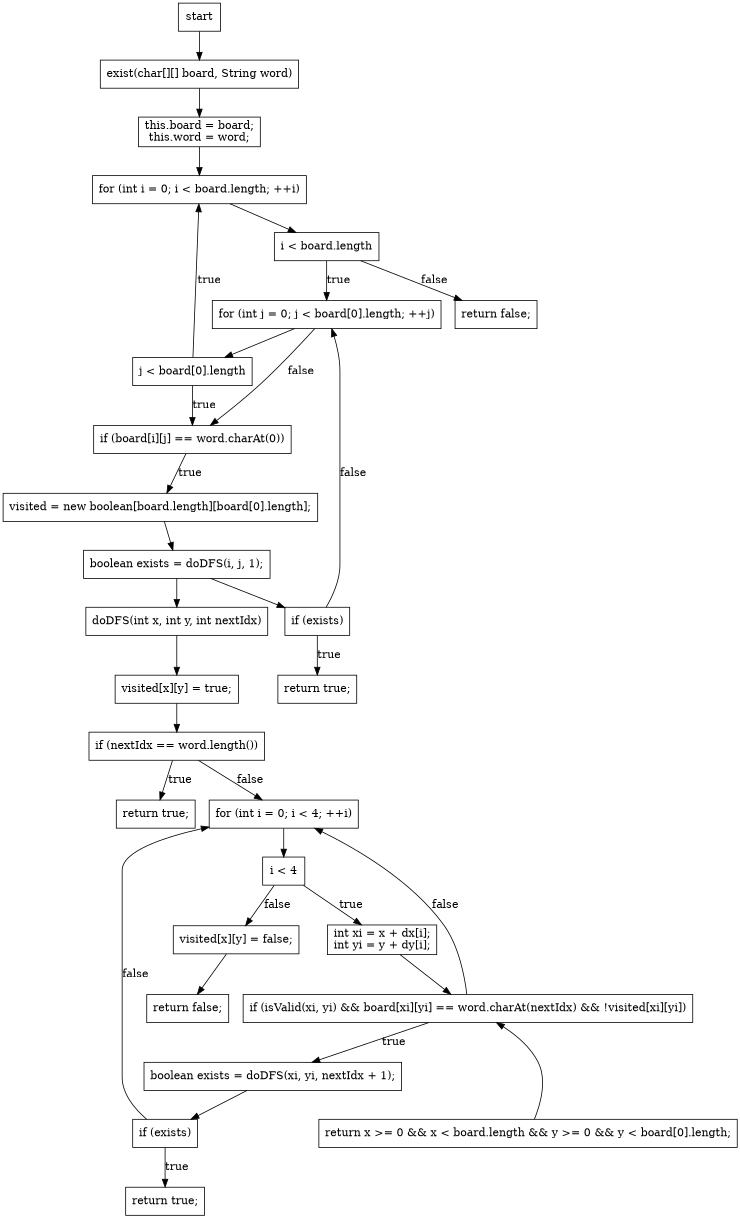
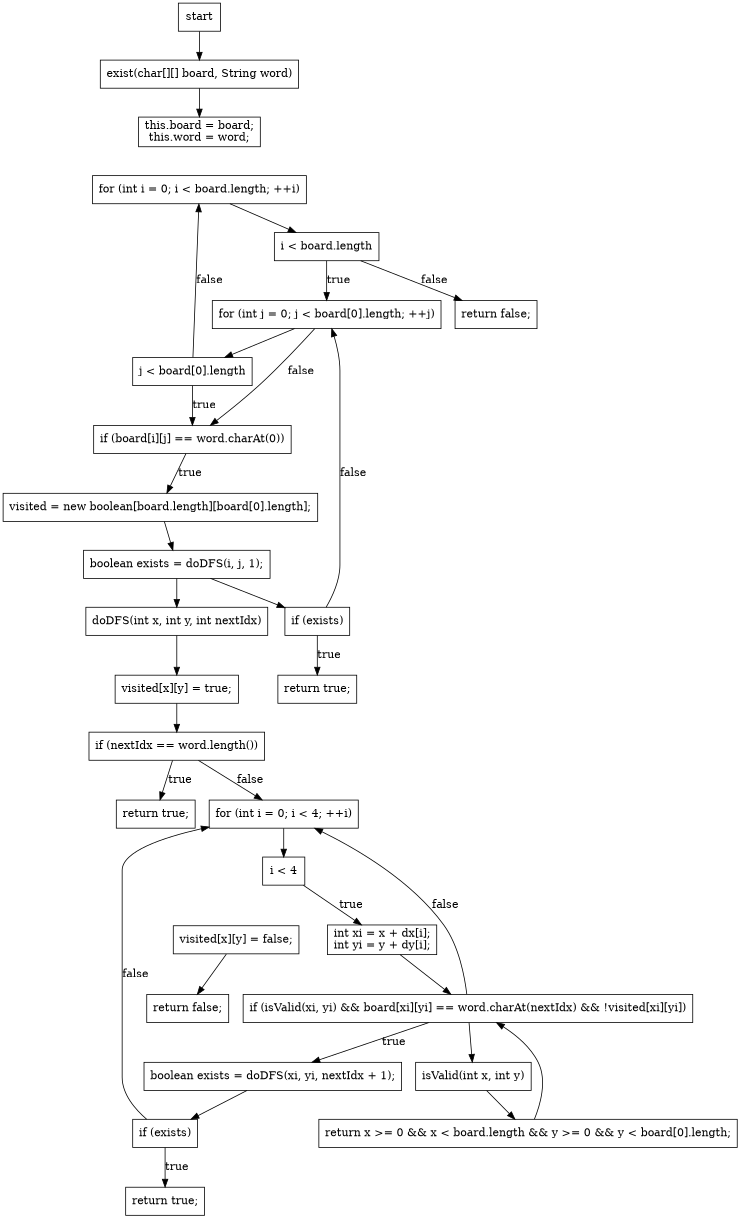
  digraph {
    node [shape=box]
    n1 [label=start]
    n2 [label="exist(char[][] board, String word)"]
    n3 [label="this.board = board;\nthis.word = word;"]
    n4 [label="for (int i = 0; i < board.length; ++i)"]
    n5 [label="i < board.length"]
    n6 [label="for (int j = 0; j < board[0].length; ++j)"]
    n7 [label="return false;"]
    n8 [label="j < board[0].length"]
    n9 [label="if (board[i][j] == word.charAt(0))"]
    n10 [label="visited = new boolean[board.length][board[0].length];"]
    n11 [label="boolean exists = doDFS(i, j, 1);"]
    n12 [label="if (exists)"]
    n13 [label="doDFS(int x, int y, int nextIdx)"]
    n14 [label="return true;"]
    n15 [label="visited[x][y] = true;"]
    n16 [label="if (nextIdx == word.length())"]
    n17 [label="return true;"]
    n18 [label="for (int i = 0; i < 4; ++i)"]
    n19 [label="i < 4"]
    n20 [label="int xi = x + dx[i];\nint yi = y + dy[i];"]
    n21 [label="visited[x][y] = false;"]
    n22 [label="if (isValid(xi, yi) && board[xi][yi] == word.charAt(nextIdx) && !visited[xi][yi])"]
    n23 [label="return false;"]
    n24 [label="boolean exists = doDFS(xi, yi, nextIdx + 1);"]
+   n25 [label="isValid(int x, int y)"]
    n26 [label="if (exists)"]
    n27 [label="return x >= 0 && x < board.length && y >= 0 && y < board[0].length;"]
    n28 [label="return true;"]
    n1 -> n2
    n2 -> n3
-   n3 -> n4
    n4 -> n5
    n5 -> n6 [label=true]
    n5 -> n7 [label=false]
    n6 -> n8
    n6 -> n9 [label=false]
-   n8 -> n4 [label=true]
+   n8 -> n4 [label=false]
    n8 -> n9 [label=true]
    n9 -> n10 [label=true]
    n10 -> n11
    n11 -> n12
    n11 -> n13
    n12 -> n6 [label=false]
    n12 -> n14 [label=true]
    n13 -> n15
    n15 -> n16
    n16 -> n17 [label=true]
    n16 -> n18 [label=false]
    n18 -> n19
    n19 -> n20 [label=true]
-   n19 -> n21 [label=false]
    n20 -> n22
    n21 -> n23
    n22 -> n18 [label=false]
    n22 -> n24 [label=true]
+   n22 -> n25
    n24 -> n26
+   n25 -> n27
    n26 -> n18 [label=false]
    n26 -> n28 [label=true]
    n27 -> n22
  }
